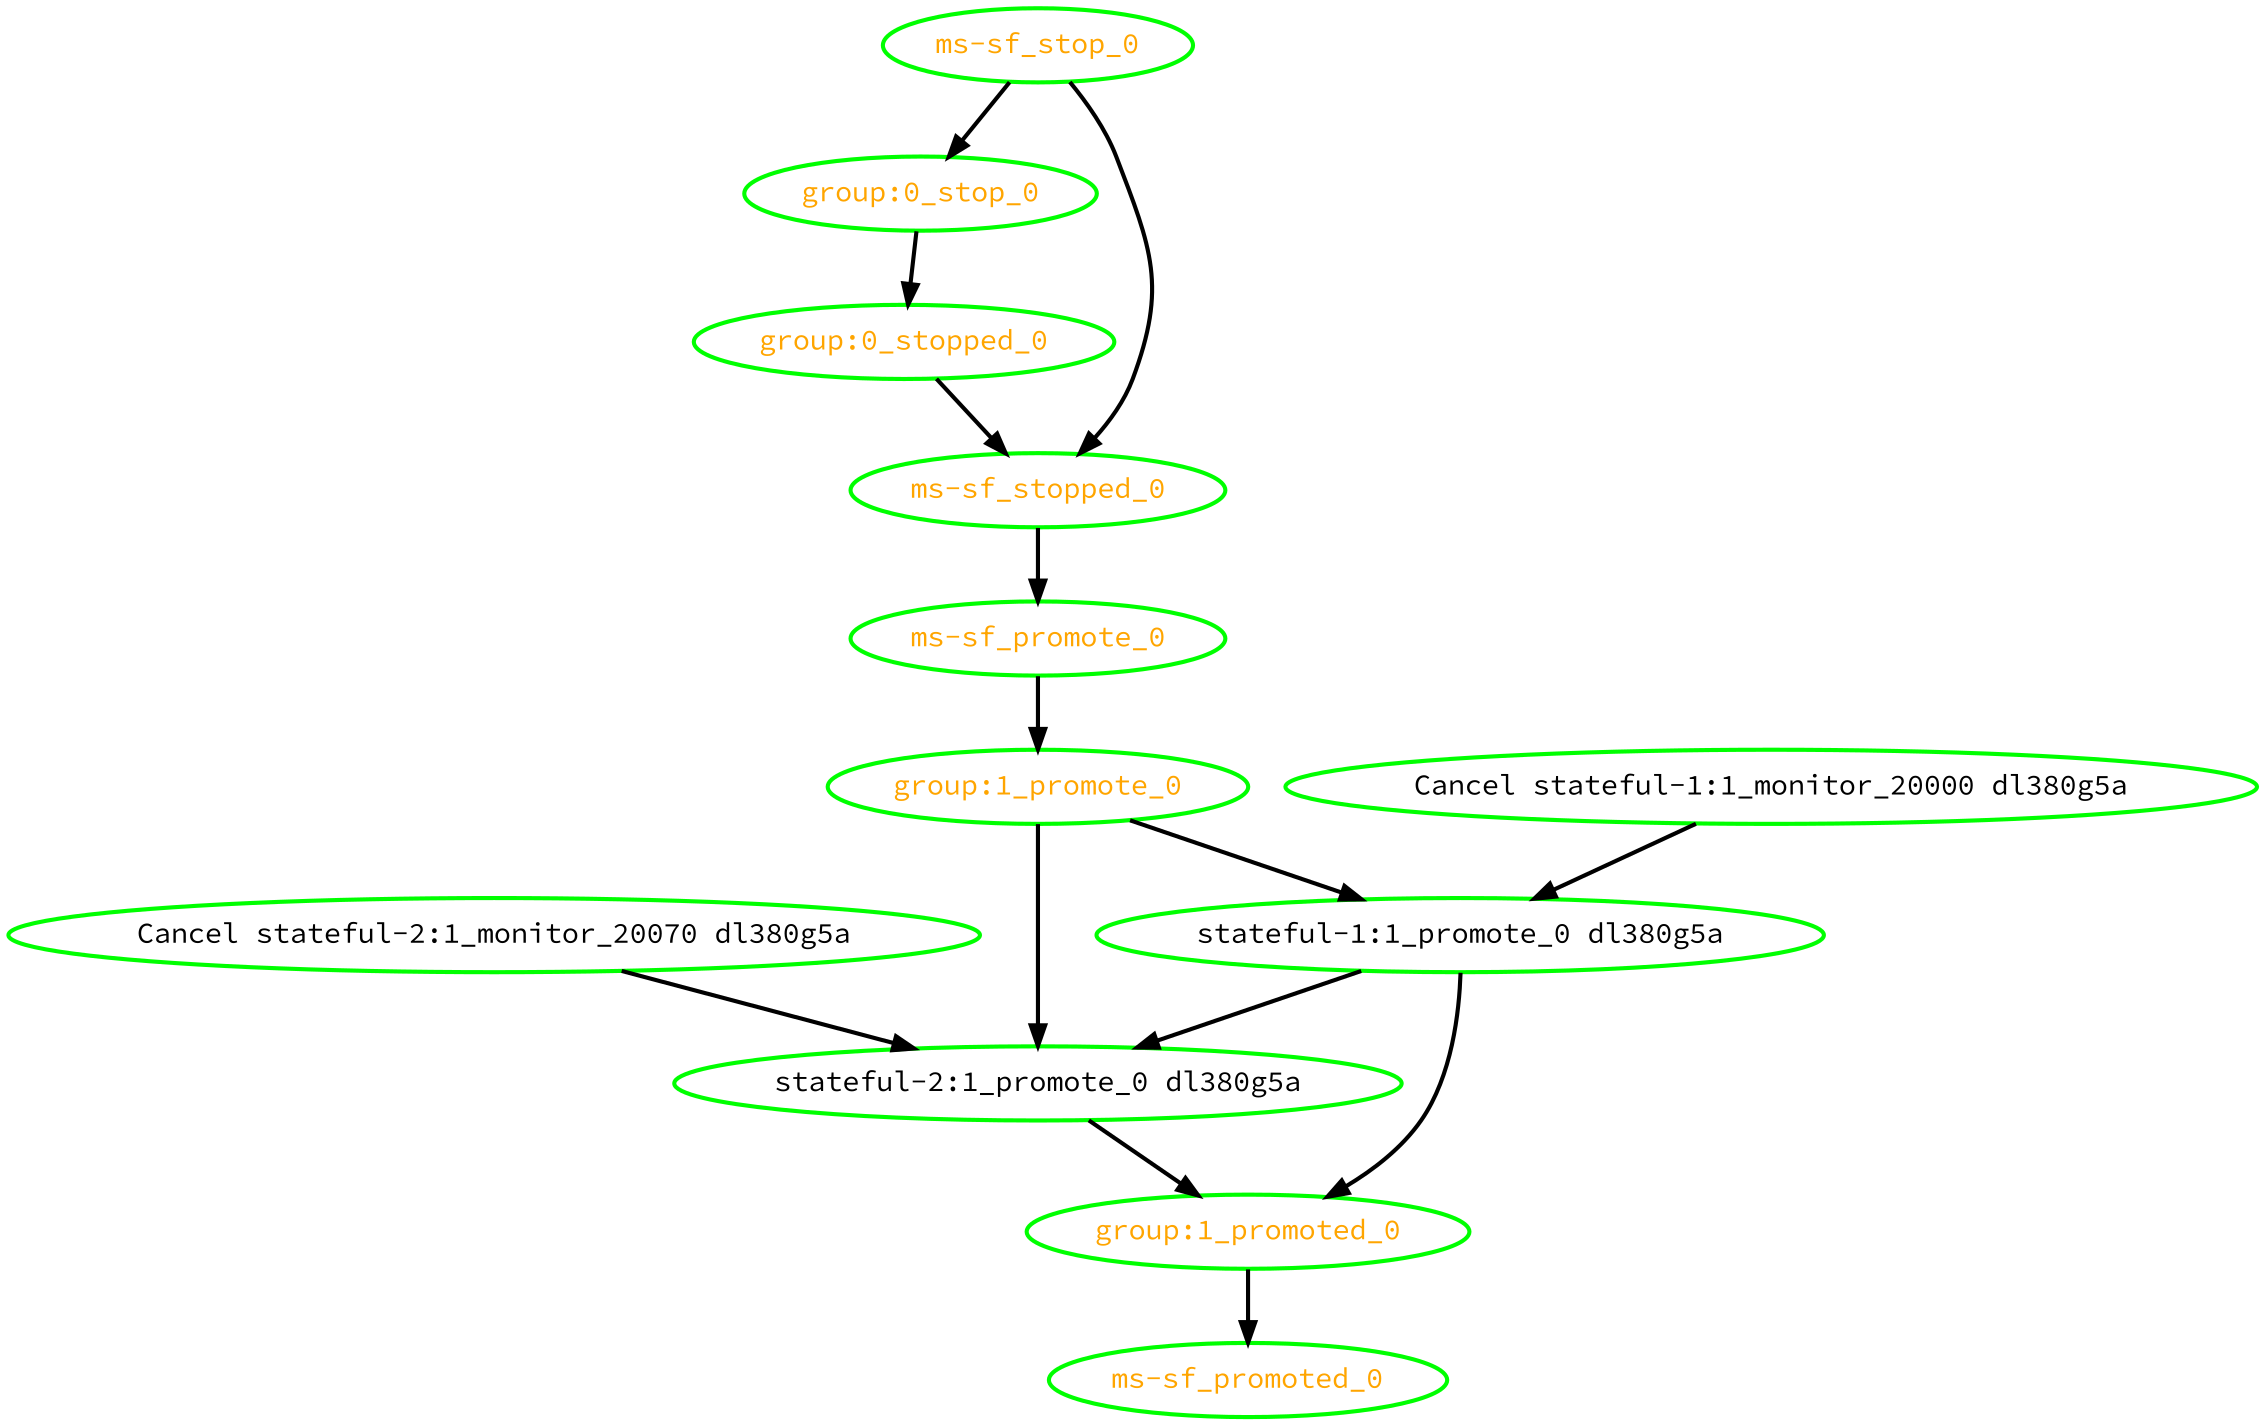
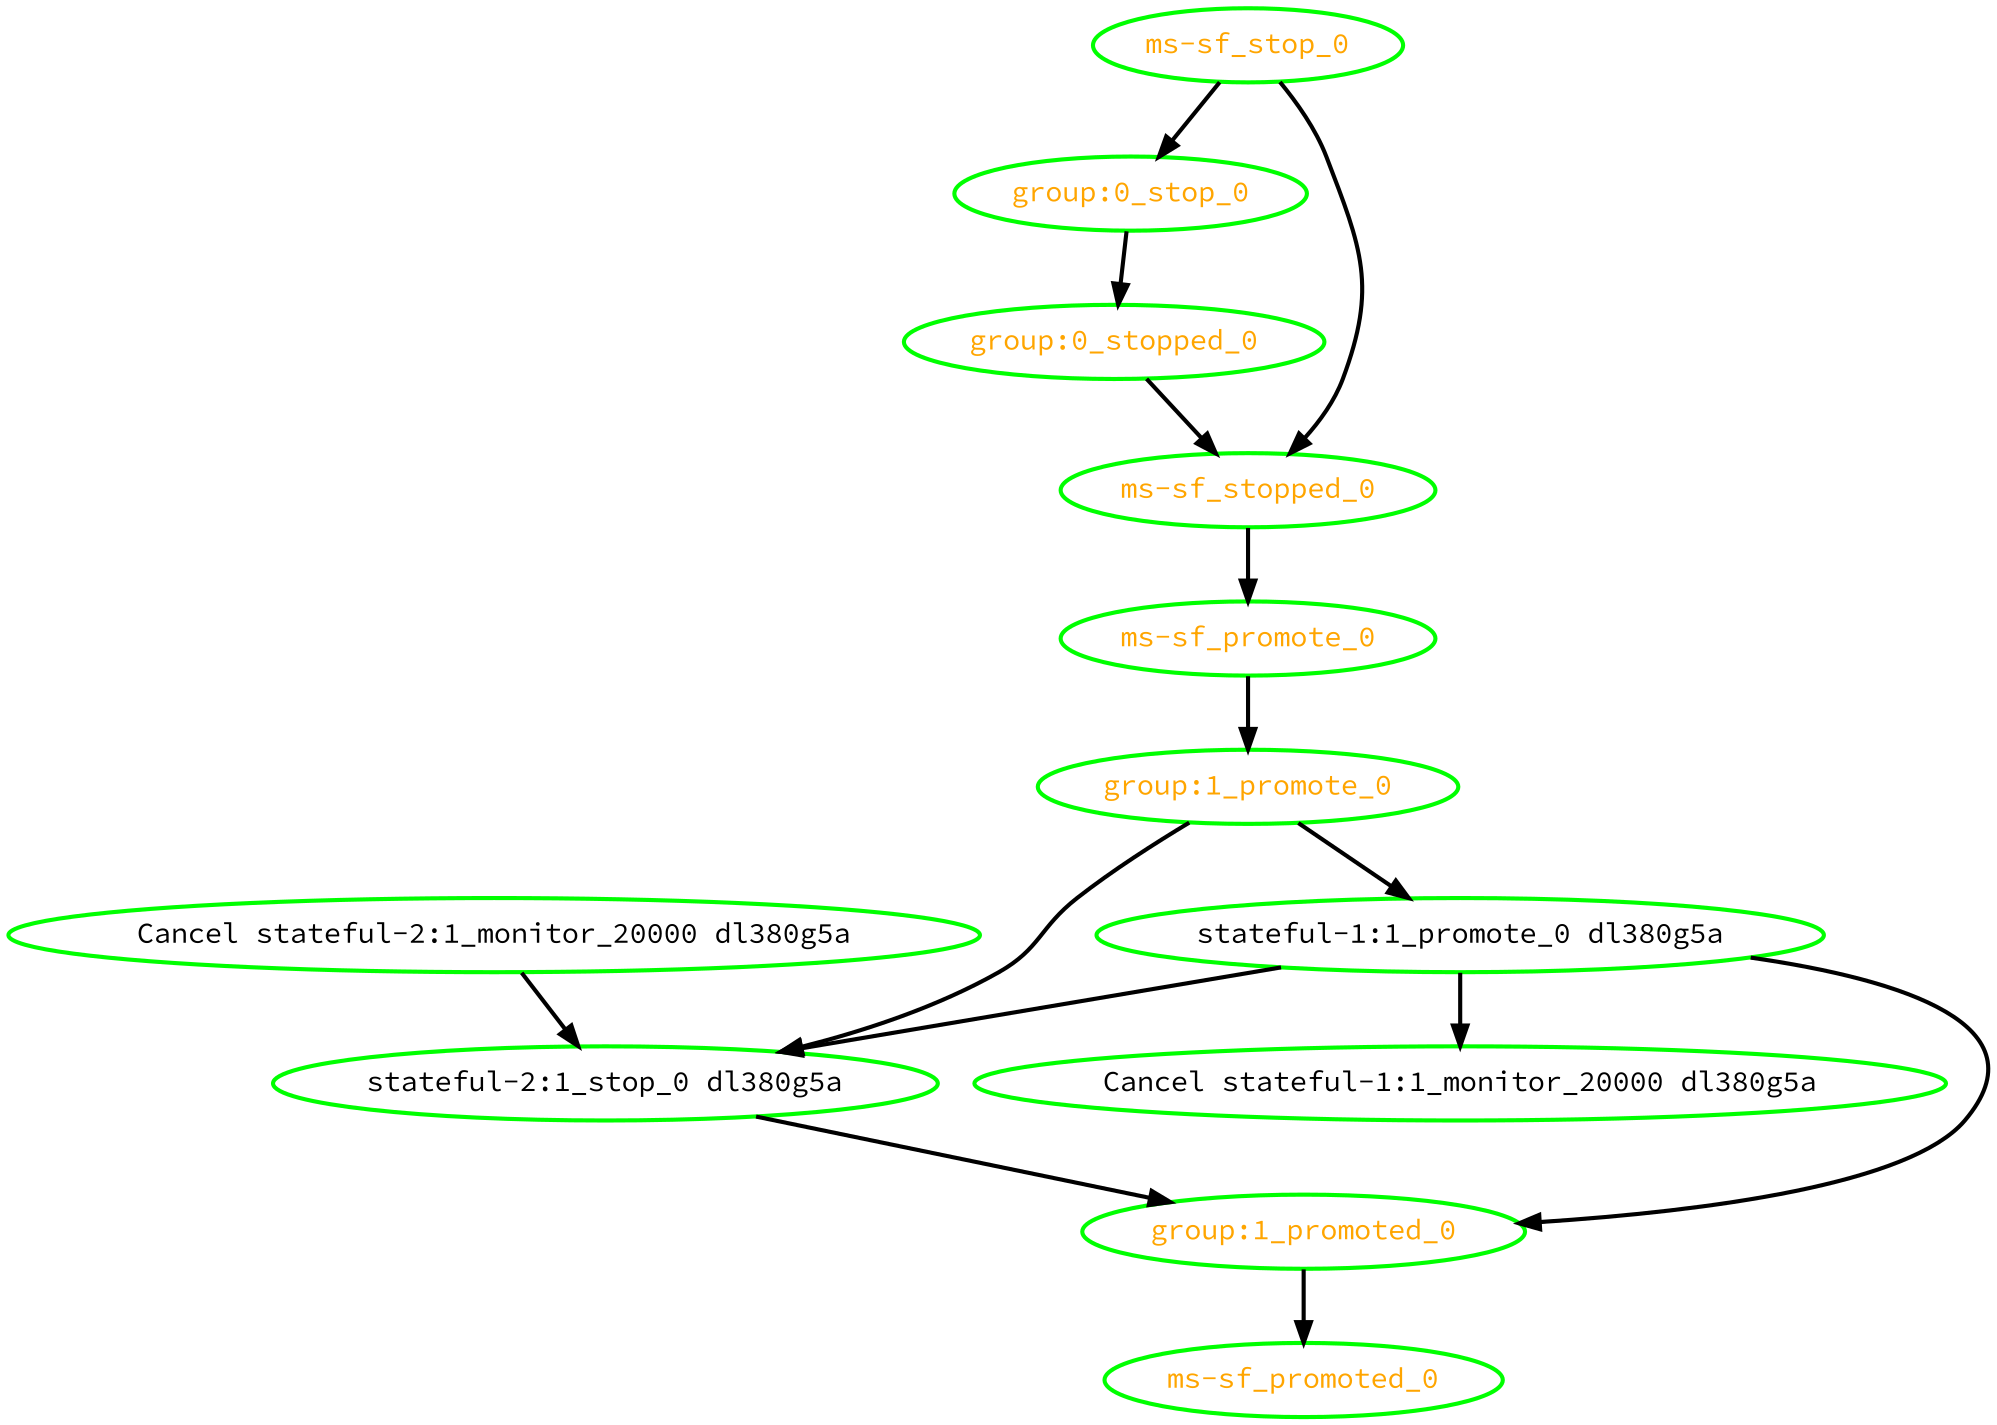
  digraph {
    fontname="Source Code Pro"
    node [color=green fontcolor=orange fontname="Source Code Pro" style=bold]
    edge [fontname="Source Code Pro" style=bold]
    "Cancel stateful-1:1_monitor_20000 dl380g5a" [fontcolor=black]
    "stateful-1:1_promote_0 dl380g5a" [fontcolor=black]
-   "stateful-2:1_promote_0 dl380g5a" [fontcolor=black]
+   "stateful-2:1_promote_0 dl380g5a" [fontcolor=black label="stateful-2:1_stop_0 dl380g5a"]
    "group:1_promoted_0"
    "ms-sf_promoted_0"
-   "Cancel stateful-2:1_monitor_20000 dl380g5a" [fontcolor=black label="Cancel stateful-2:1_monitor_20070 dl380g5a"]
+   "Cancel stateful-2:1_monitor_20000 dl380g5a" [fontcolor=black]
    "group:0_stop_0"
    "group:0_stopped_0"
    "ms-sf_stopped_0"
    "ms-sf_promote_0"
    "group:1_promote_0"
    "ms-sf_stop_0"
-   "Cancel stateful-1:1_monitor_20000 dl380g5a" -> "stateful-1:1_promote_0 dl380g5a"
+   "stateful-1:1_promote_0 dl380g5a" -> "Cancel stateful-1:1_monitor_20000 dl380g5a"
    "stateful-1:1_promote_0 dl380g5a" -> "stateful-2:1_promote_0 dl380g5a"
    "stateful-1:1_promote_0 dl380g5a" -> "group:1_promoted_0"
    "stateful-2:1_promote_0 dl380g5a" -> "group:1_promoted_0"
    "group:1_promoted_0" -> "ms-sf_promoted_0"
    "Cancel stateful-2:1_monitor_20000 dl380g5a" -> "stateful-2:1_promote_0 dl380g5a"
    "group:0_stop_0" -> "group:0_stopped_0"
    "group:0_stopped_0" -> "ms-sf_stopped_0"
    "ms-sf_stopped_0" -> "ms-sf_promote_0"
    "ms-sf_promote_0" -> "group:1_promote_0"
    "group:1_promote_0" -> "stateful-1:1_promote_0 dl380g5a"
    "group:1_promote_0" -> "stateful-2:1_promote_0 dl380g5a"
    "ms-sf_stop_0" -> "group:0_stop_0"
    "ms-sf_stop_0" -> "ms-sf_stopped_0"
  }
